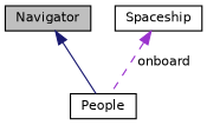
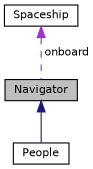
  digraph {
    node [color=black fillcolor=white fontname=Helvetica fontsize=10 shape=record style=filled]
    edge [dir=back fontname=Helvetica fontsize=10 labelfontname=Helvetica labelfontsize=10]
    n1 [fillcolor=grey75 fontcolor=black height=0.2 label=Navigator width=0.4]
    n2 [height=0.2 label=People width=0.4]
    n3 [height=0.2 label=Spaceship width=0.4]
    n1 -> n2 [color=midnightblue style=solid]
-   n3 -> n2 [color=darkorchid3 label=" onboard" style=dashed]
+   n3 -> n1 [color=darkorchid3 label=" onboard" style=dashed]
  }
